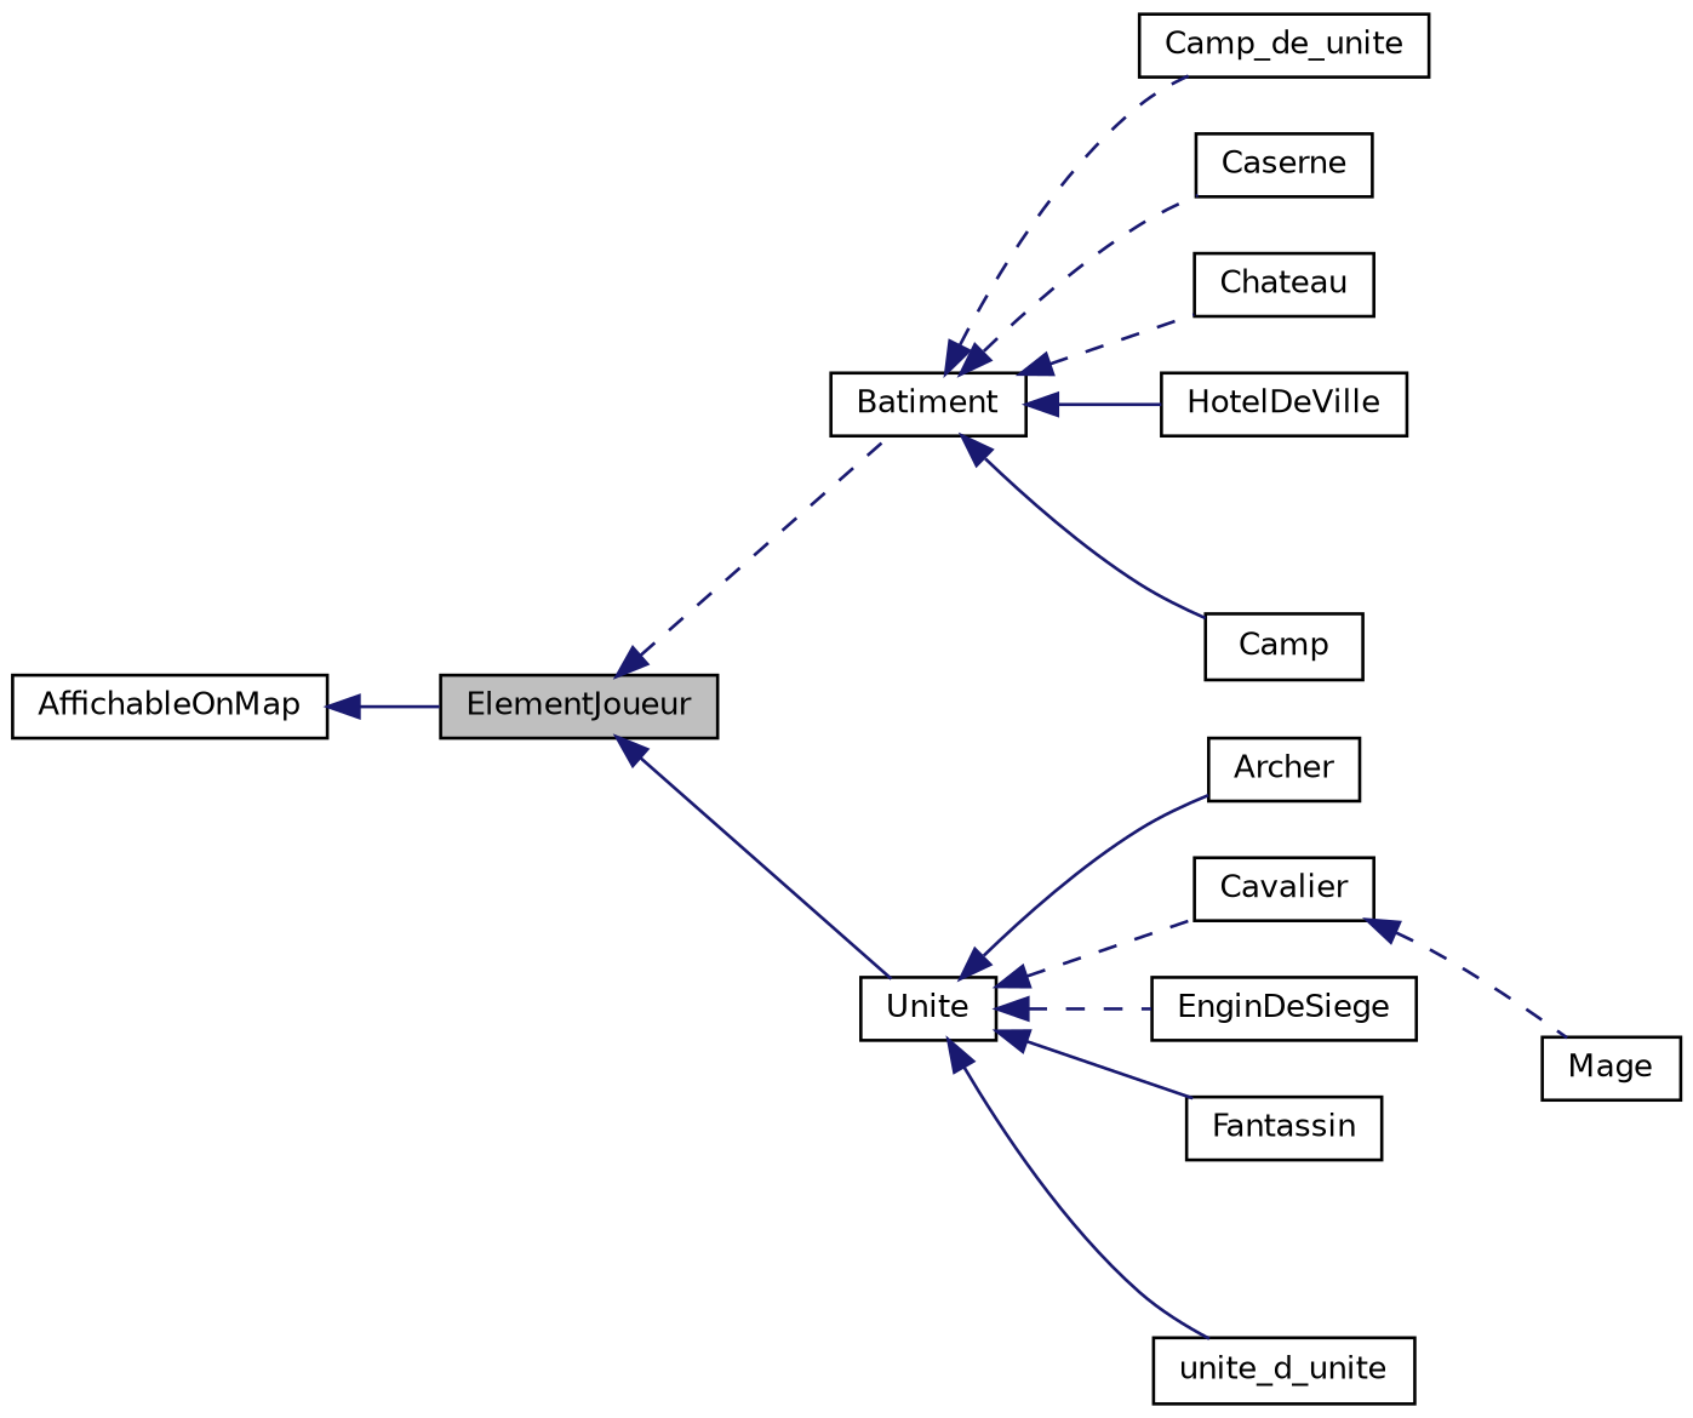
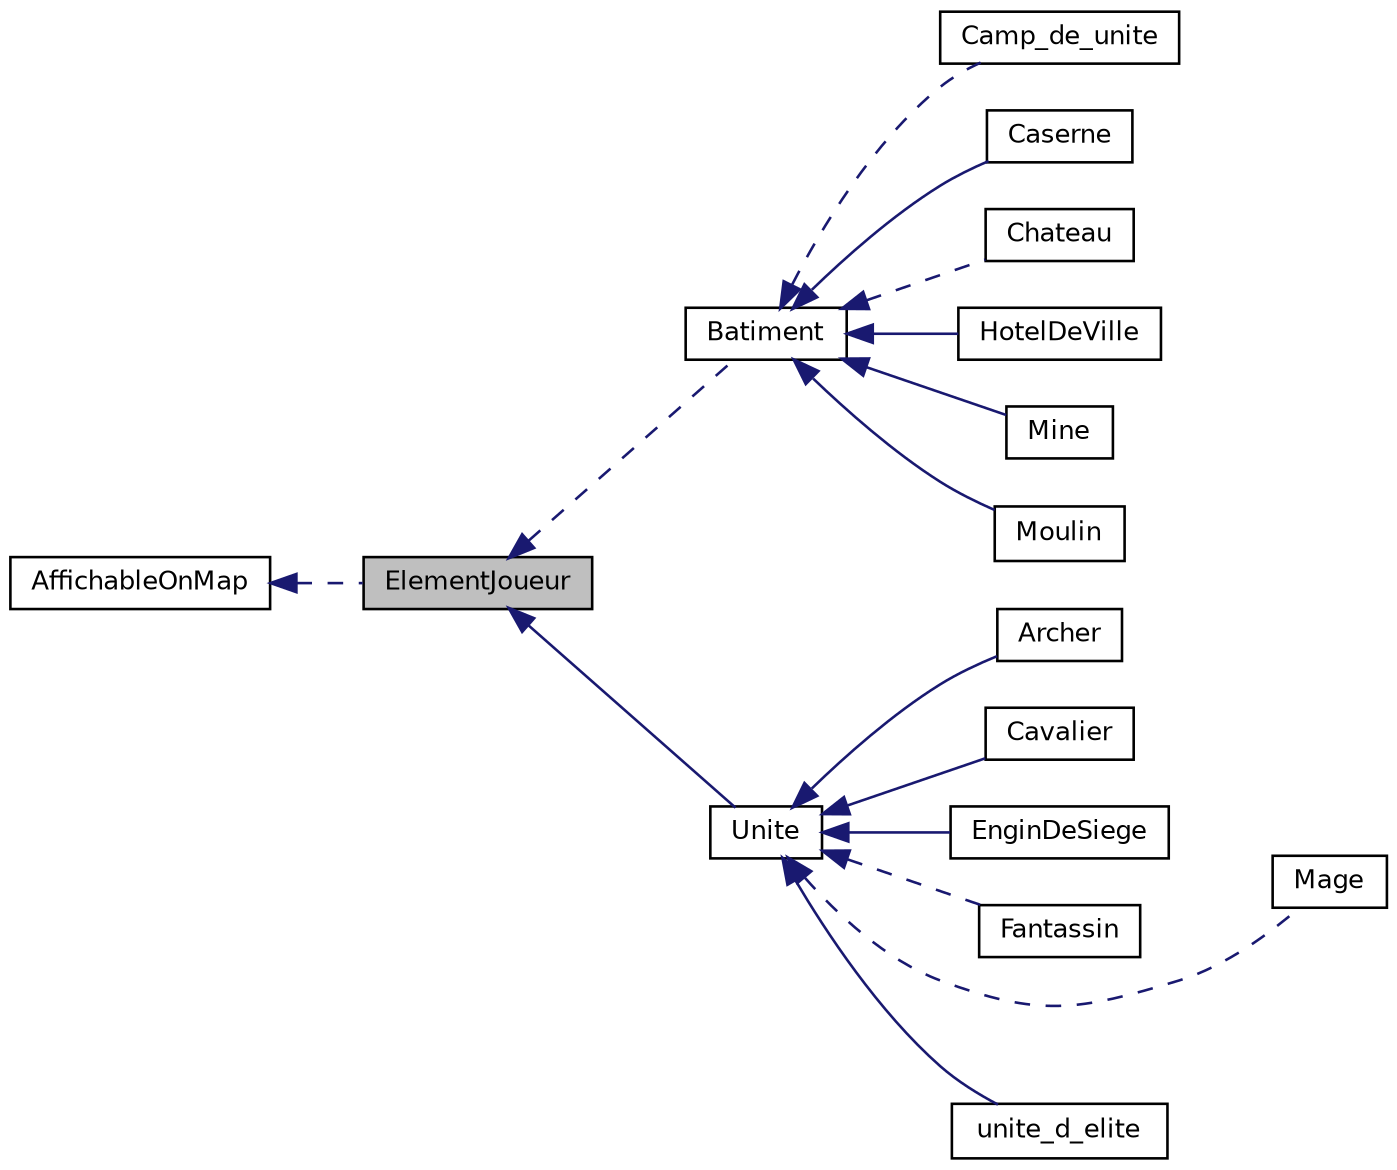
  digraph {
    rankdir=LR
    node [color=black fillcolor=white fontname=Helvetica fontsize=10 shape=record style=filled]
    edge [color=midnightblue dir=back fontname=Helvetica fontsize=10 labelfontname=Helvetica labelfontsize=10 style=dashed]
    n1 [fillcolor=grey75 fontcolor=black height=0.2 label=ElementJoueur width=0.4]
    n2 [height=0.2 label=Batiment width=0.4]
    n3 [height=0.2 label=Unite width=0.4]
    n4 [height=0.2 label=Camp_de_unite width=0.4]
    n5 [height=0.2 label=Caserne width=0.4]
    n6 [height=0.2 label=Chateau width=0.4]
    n7 [height=0.2 label=HotelDeVille width=0.4]
-   n9 [height=0.2 label=Camp width=0.4]
+   n8 [height=0.2 label=Mine width=0.4]
+   n9 [height=0.2 label=Moulin width=0.4]
    n10 [height=0.2 label=Archer width=0.4]
    n11 [height=0.2 label=Cavalier width=0.4]
    n12 [height=0.2 label=EnginDeSiege width=0.4]
    n13 [height=0.2 label=Fantassin width=0.4]
    n14 [height=0.2 label=Mage width=0.4]
-   n15 [height=0.2 label=unite_d_unite width=0.4]
+   n15 [height=0.2 label=unite_d_elite width=0.4]
    n16 [height=0.2 label=AffichableOnMap width=0.4]
    n1 -> n2
    n1 -> n3 [style=solid]
    n2 -> n4
-   n2 -> n5
+   n2 -> n5 [style=solid]
    n2 -> n6
    n2 -> n7 [style=solid]
+   n2 -> n8 [style=solid]
    n2 -> n9 [style=solid]
    n3 -> n10 [style=solid]
-   n3 -> n11
-   n3 -> n12
-   n3 -> n13 [style=solid]
-   n11 -> n14
+   n3 -> n11 [style=solid]
+   n3 -> n12 [style=solid]
+   n3 -> n13
+   n3 -> n14
    n3 -> n15 [style=solid]
-   n16 -> n1 [style=solid]
+   n16 -> n1
  }
